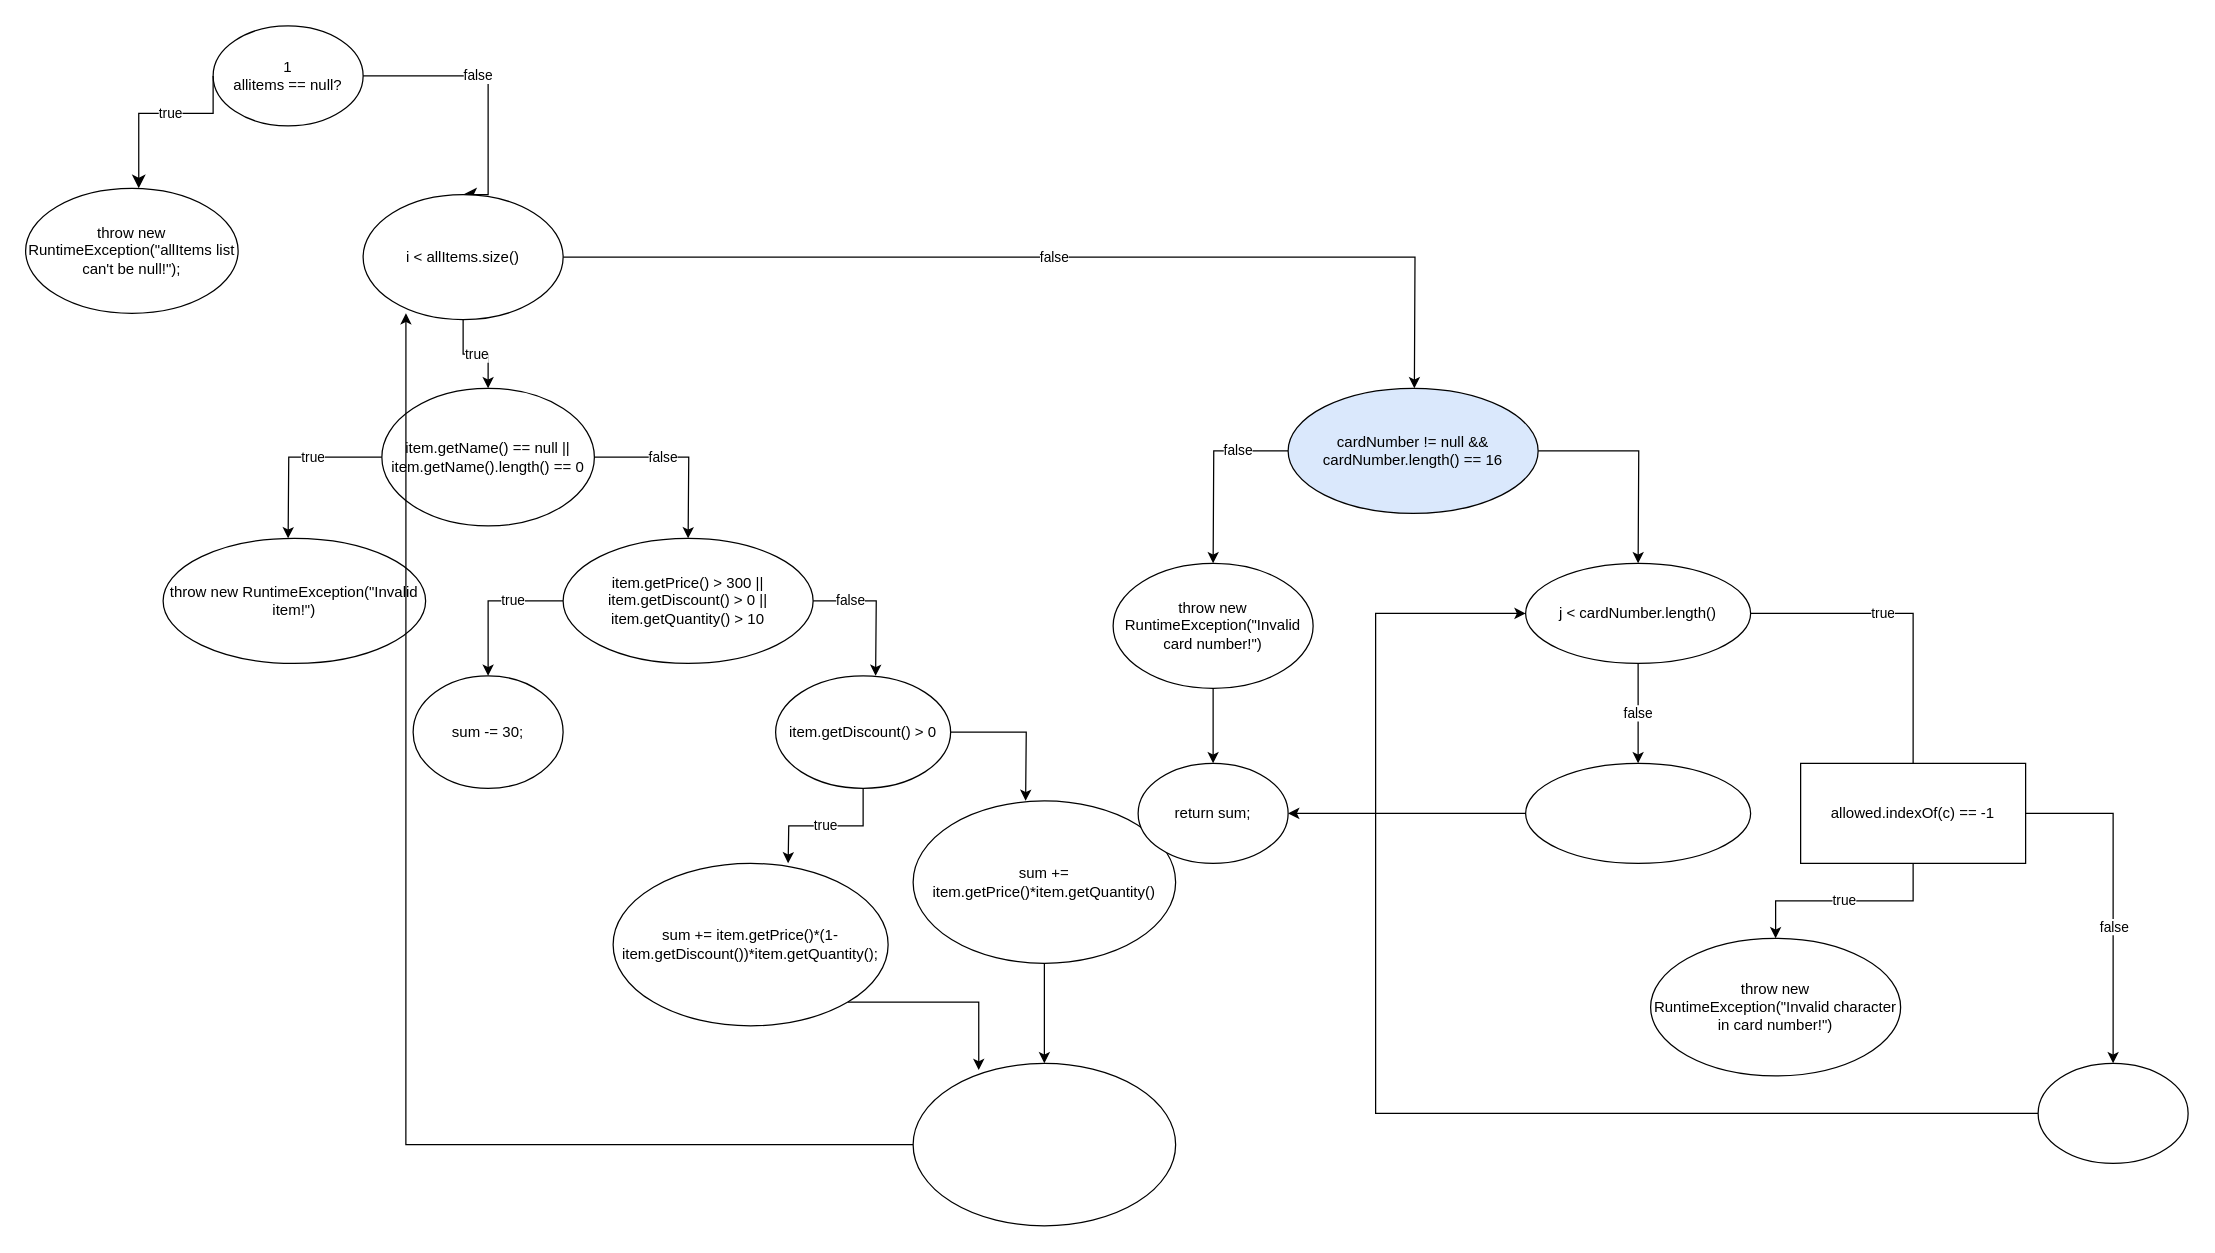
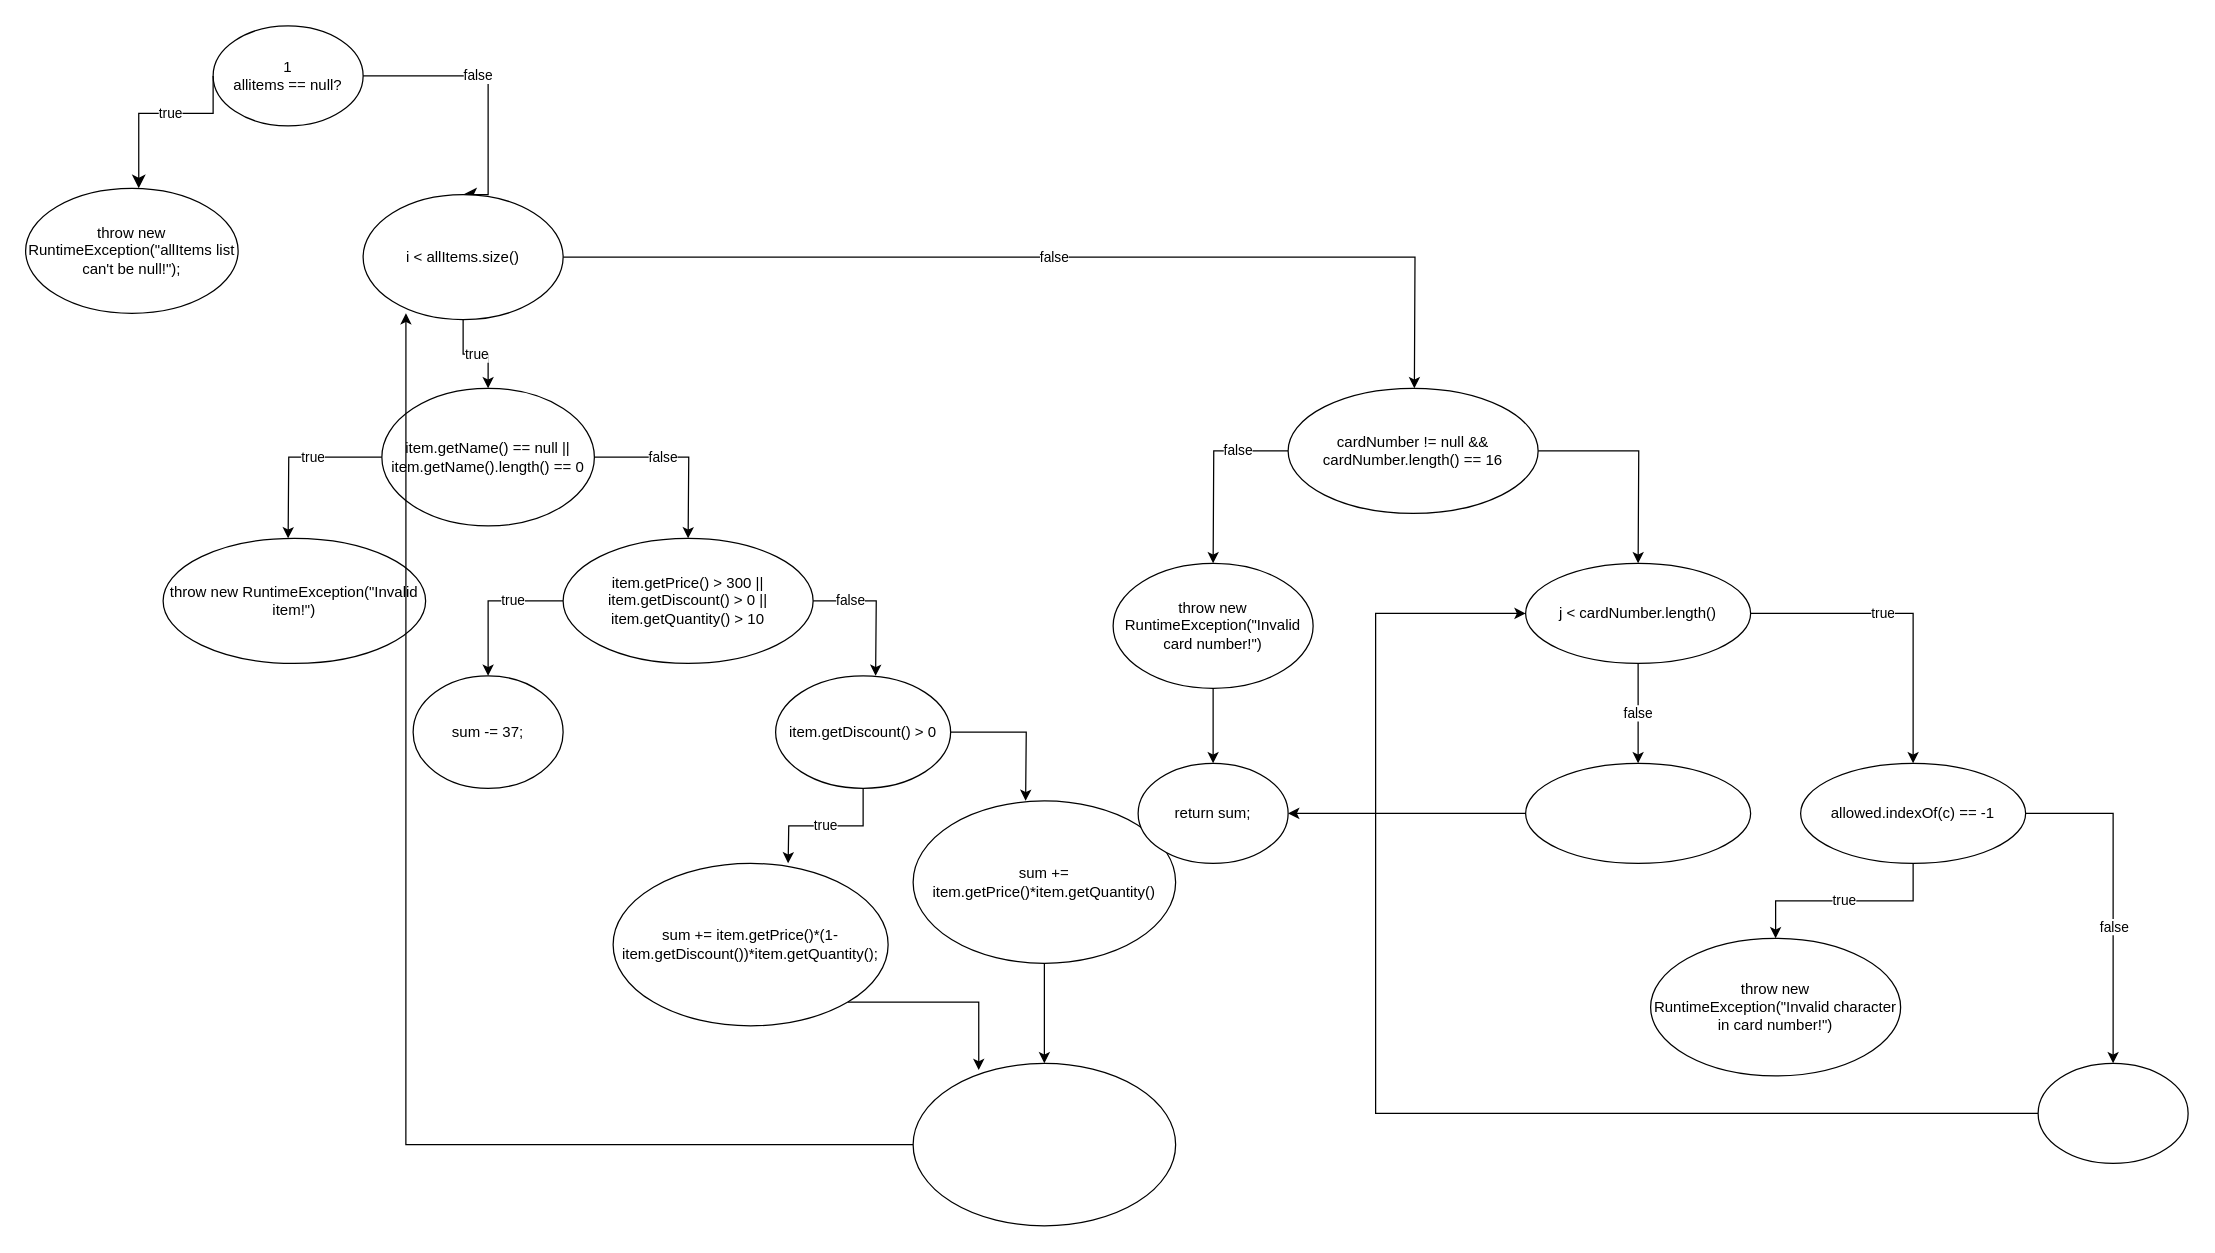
  <mxCell id="0" />
  <mxCell id="1" parent="0" />
  <mxCell id="2" value="1&lt;div&gt;allitems == null?&lt;/div&gt;" style="ellipse;whiteSpace=wrap;html=1;" vertex="1" parent="1"><mxGeometry x="170" y="20" width="120" height="80" as="geometry" /></mxCell>
  <mxCell id="3" value="true" style="edgeStyle=segmentEdgeStyle;endArrow=classic;html=1;curved=0;rounded=0;endSize=8;startSize=8;exitX=0;exitY=0.5;exitDx=0;exitDy=0;" edge="1" parent="1" source="2"><mxGeometry x="-0.14" width="50" height="50" relative="1" as="geometry"><mxPoint x="110" y="30" as="sourcePoint" /><mxPoint x="110.5" y="150" as="targetPoint" /><Array as="points"><mxPoint x="111" y="90" /></Array><mxPoint as="offset" /></mxGeometry></mxCell>
  <mxCell id="4" value="false" style="edgeStyle=segmentEdgeStyle;endArrow=classic;html=1;curved=0;rounded=0;endSize=8;startSize=8;entryX=0.5;entryY=0;entryDx=0;entryDy=0;" edge="1" parent="1" target="8"><mxGeometry x="-0.143" width="50" height="50" relative="1" as="geometry"><mxPoint x="290" y="60" as="sourcePoint" /><mxPoint x="370" y="120" as="targetPoint" /><Array as="points"><mxPoint x="390" y="60" /></Array><mxPoint as="offset" /></mxGeometry></mxCell>
  <mxCell id="5" value="&lt;span style=&quot;text-align: start; background-color: transparent; color: light-dark(rgb(0, 0, 0), rgb(255, 255, 255));&quot;&gt;throw new RuntimeException(&quot;allItems list can't be null!&quot;);&lt;/span&gt;" style="ellipse;whiteSpace=wrap;html=1;" vertex="1" parent="1"><mxGeometry x="20" y="150" width="170" height="100" as="geometry" /></mxCell>
  <mxCell id="6" value="true" style="edgeStyle=orthogonalEdgeStyle;rounded=0;orthogonalLoop=1;jettySize=auto;html=1;" edge="1" parent="1" source="8" target="11"><mxGeometry relative="1" as="geometry"><mxPoint x="390" y="320" as="targetPoint" /></mxGeometry></mxCell>
  <mxCell id="7" value="false" style="edgeStyle=orthogonalEdgeStyle;rounded=0;orthogonalLoop=1;jettySize=auto;html=1;" edge="1" parent="1" source="8"><mxGeometry relative="1" as="geometry"><mxPoint x="1131" y="310" as="targetPoint" /></mxGeometry></mxCell>
  <mxCell id="8" value="&lt;span style=&quot;text-align: start; background-color: transparent; color: light-dark(rgb(0, 0, 0), rgb(255, 255, 255));&quot;&gt;i &amp;lt; allItems.size()&lt;/span&gt;" style="ellipse;whiteSpace=wrap;html=1;" vertex="1" parent="1"><mxGeometry x="290" y="155" width="160" height="100" as="geometry" /></mxCell>
  <mxCell id="9" value="true" style="edgeStyle=orthogonalEdgeStyle;rounded=0;orthogonalLoop=1;jettySize=auto;html=1;" edge="1" parent="1" source="11"><mxGeometry x="-0.211" relative="1" as="geometry"><mxPoint x="230" y="430" as="targetPoint" /><mxPoint as="offset" /></mxGeometry></mxCell>
  <mxCell id="10" value="false" style="edgeStyle=orthogonalEdgeStyle;rounded=0;orthogonalLoop=1;jettySize=auto;html=1;exitX=1;exitY=0.5;exitDx=0;exitDy=0;" edge="1" parent="1" source="11"><mxGeometry x="-0.217" relative="1" as="geometry"><mxPoint x="550" y="430" as="targetPoint" /><mxPoint as="offset" /></mxGeometry></mxCell>
  <mxCell id="11" value="&lt;span style=&quot;text-align: start; background-color: transparent; color: light-dark(rgb(0, 0, 0), rgb(255, 255, 255));&quot;&gt;item.getName() == null || item.getName().length() == 0&lt;/span&gt;" style="ellipse;whiteSpace=wrap;html=1;" vertex="1" parent="1"><mxGeometry x="305" y="310" width="170" height="110" as="geometry" /></mxCell>
  <mxCell id="12" value="&lt;span style=&quot;text-align: start; background-color: transparent; color: light-dark(rgb(0, 0, 0), rgb(255, 255, 255));&quot;&gt;throw new RuntimeException(&quot;Invalid item!&quot;)&lt;/span&gt;" style="ellipse;whiteSpace=wrap;html=1;" vertex="1" parent="1"><mxGeometry x="130" y="430" width="210" height="100" as="geometry" /></mxCell>
  <mxCell id="13" value="true" style="edgeStyle=orthogonalEdgeStyle;rounded=0;orthogonalLoop=1;jettySize=auto;html=1;" edge="1" parent="1" source="15"><mxGeometry x="-0.333" relative="1" as="geometry"><mxPoint x="390" y="540" as="targetPoint" /><Array as="points"><mxPoint x="390" y="480" /></Array><mxPoint as="offset" /></mxGeometry></mxCell>
  <mxCell id="14" value="false" style="edgeStyle=orthogonalEdgeStyle;rounded=0;orthogonalLoop=1;jettySize=auto;html=1;" edge="1" parent="1" source="15"><mxGeometry x="-0.457" relative="1" as="geometry"><mxPoint x="700" y="540" as="targetPoint" /><mxPoint as="offset" /></mxGeometry></mxCell>
  <mxCell id="15" value="&lt;span style=&quot;text-align: start; background-color: transparent; color: light-dark(rgb(0, 0, 0), rgb(255, 255, 255));&quot;&gt;item.getPrice() &amp;gt; 300 || item.getDiscount() &amp;gt; 0 || item.getQuantity() &amp;gt; 10&lt;/span&gt;" style="ellipse;whiteSpace=wrap;html=1;" vertex="1" parent="1"><mxGeometry x="450" y="430" width="200" height="100" as="geometry" /></mxCell>
- <mxCell id="16" value="&lt;span style=&quot;text-align: start; background-color: transparent; color: light-dark(rgb(0, 0, 0), rgb(255, 255, 255));&quot;&gt;sum -= 30;&lt;/span&gt;" style="ellipse;whiteSpace=wrap;html=1;" vertex="1" parent="1"><mxGeometry x="330" y="540" width="120" height="90" as="geometry" /></mxCell>
+ <mxCell id="16" value="&lt;span style=&quot;text-align: start; background-color: transparent; color: light-dark(rgb(0, 0, 0), rgb(255, 255, 255));&quot;&gt;sum -= 37;&lt;/span&gt;" style="ellipse;whiteSpace=wrap;html=1;" vertex="1" parent="1"><mxGeometry x="330" y="540" width="120" height="90" as="geometry" /></mxCell>
  <mxCell id="17" value="true" style="edgeStyle=orthogonalEdgeStyle;rounded=0;orthogonalLoop=1;jettySize=auto;html=1;" edge="1" parent="1" source="19"><mxGeometry relative="1" as="geometry"><mxPoint x="630" y="690" as="targetPoint" /></mxGeometry></mxCell>
  <mxCell id="18" style="edgeStyle=orthogonalEdgeStyle;rounded=0;orthogonalLoop=1;jettySize=auto;html=1;" edge="1" parent="1" source="19"><mxGeometry relative="1" as="geometry"><mxPoint x="820" y="640" as="targetPoint" /></mxGeometry></mxCell>
  <mxCell id="19" value="&lt;span style=&quot;text-align: start; background-color: transparent; color: light-dark(rgb(0, 0, 0), rgb(255, 255, 255));&quot;&gt;item.getDiscount() &amp;gt; 0&lt;/span&gt;" style="ellipse;whiteSpace=wrap;html=1;" vertex="1" parent="1"><mxGeometry x="620" y="540" width="140" height="90" as="geometry" /></mxCell>
  <mxCell id="20" value="&lt;span style=&quot;text-align: start; background-color: transparent; color: light-dark(rgb(0, 0, 0), rgb(255, 255, 255));&quot;&gt;sum += item.getPrice()*(1-item.getDiscount())*item.getQuantity();&lt;/span&gt;" style="ellipse;whiteSpace=wrap;html=1;" vertex="1" parent="1"><mxGeometry x="490" y="690" width="220" height="130" as="geometry" /></mxCell>
  <mxCell id="21" value="" style="edgeStyle=orthogonalEdgeStyle;rounded=0;orthogonalLoop=1;jettySize=auto;html=1;" edge="1" parent="1" source="22" target="41"><mxGeometry relative="1" as="geometry" /></mxCell>
  <mxCell id="22" value="&lt;span style=&quot;text-align: start; background-color: transparent; color: light-dark(rgb(0, 0, 0), rgb(255, 255, 255));&quot;&gt;sum += item.getPrice()*item.getQuantity()&lt;/span&gt;" style="ellipse;whiteSpace=wrap;html=1;" vertex="1" parent="1"><mxGeometry x="730" y="640" width="210" height="130" as="geometry" /></mxCell>
  <mxCell id="23" value="false" style="edgeStyle=orthogonalEdgeStyle;rounded=0;orthogonalLoop=1;jettySize=auto;html=1;" edge="1" parent="1" source="25"><mxGeometry x="-0.465" relative="1" as="geometry"><mxPoint x="970" y="450" as="targetPoint" /><mxPoint as="offset" /></mxGeometry></mxCell>
  <mxCell id="24" style="edgeStyle=orthogonalEdgeStyle;rounded=0;orthogonalLoop=1;jettySize=auto;html=1;" edge="1" parent="1" source="25"><mxGeometry relative="1" as="geometry"><mxPoint x="1310" y="450" as="targetPoint" /></mxGeometry></mxCell>
- <mxCell id="25" value="&lt;span style=&quot;text-align: start; background-color: transparent; color: light-dark(rgb(0, 0, 0), rgb(255, 255, 255));&quot;&gt;cardNumber != null &amp;amp;&amp;amp; cardNumber.length() == 16&lt;/span&gt;" style="ellipse;whiteSpace=wrap;html=1;fillColor=#dae8fc;" vertex="1" parent="1"><mxGeometry x="1030" y="310" width="200" height="100" as="geometry" /></mxCell>
+ <mxCell id="25" value="&lt;span style=&quot;text-align: start; background-color: transparent; color: light-dark(rgb(0, 0, 0), rgb(255, 255, 255));&quot;&gt;cardNumber != null &amp;amp;&amp;amp; cardNumber.length() == 16&lt;/span&gt;" style="ellipse;whiteSpace=wrap;html=1;" vertex="1" parent="1"><mxGeometry x="1030" y="310" width="200" height="100" as="geometry" /></mxCell>
  <mxCell id="26" style="edgeStyle=orthogonalEdgeStyle;rounded=0;orthogonalLoop=1;jettySize=auto;html=1;" edge="1" parent="1" source="27" target="31"><mxGeometry relative="1" as="geometry"><mxPoint x="970" y="610" as="targetPoint" /></mxGeometry></mxCell>
  <mxCell id="27" value="&lt;span style=&quot;text-align: start; background-color: transparent; color: light-dark(rgb(0, 0, 0), rgb(255, 255, 255));&quot;&gt;throw new RuntimeException(&quot;Invalid card number!&quot;)&lt;/span&gt;" style="ellipse;whiteSpace=wrap;html=1;" vertex="1" parent="1"><mxGeometry x="890" y="450" width="160" height="100" as="geometry" /></mxCell>
- <mxCell id="28" value="true" style="edgeStyle=orthogonalEdgeStyle;rounded=0;orthogonalLoop=1;jettySize=auto;html=1;endArrow=none;" edge="1" parent="1" source="30" target="35"><mxGeometry x="-0.149" relative="1" as="geometry"><mxPoint as="offset" /></mxGeometry></mxCell>
+ <mxCell id="28" value="true" style="edgeStyle=orthogonalEdgeStyle;rounded=0;orthogonalLoop=1;jettySize=auto;html=1;" edge="1" parent="1" source="30" target="35"><mxGeometry x="-0.149" relative="1" as="geometry"><mxPoint as="offset" /></mxGeometry></mxCell>
  <mxCell id="29" value="false" style="edgeStyle=orthogonalEdgeStyle;rounded=0;orthogonalLoop=1;jettySize=auto;html=1;" edge="1" parent="1" source="30" target="37"><mxGeometry relative="1" as="geometry" /></mxCell>
  <mxCell id="30" value="&lt;span style=&quot;text-align: start; background-color: transparent; color: light-dark(rgb(0, 0, 0), rgb(255, 255, 255));&quot;&gt;j &amp;lt; cardNumber.length()&lt;/span&gt;" style="ellipse;whiteSpace=wrap;html=1;" vertex="1" parent="1"><mxGeometry x="1220" y="450" width="180" height="80" as="geometry" /></mxCell>
  <mxCell id="31" value="&lt;span style=&quot;text-align: start; background-color: transparent; color: light-dark(rgb(0, 0, 0), rgb(255, 255, 255));&quot;&gt;return sum;&lt;/span&gt;" style="ellipse;whiteSpace=wrap;html=1;" vertex="1" parent="1"><mxGeometry x="910" y="610" width="120" height="80" as="geometry" /></mxCell>
  <mxCell id="32" value="true" style="edgeStyle=orthogonalEdgeStyle;rounded=0;orthogonalLoop=1;jettySize=auto;html=1;" edge="1" parent="1" source="35" target="38"><mxGeometry relative="1" as="geometry"><mxPoint x="1410" y="760" as="targetPoint" /></mxGeometry></mxCell>
  <mxCell id="33" style="edgeStyle=orthogonalEdgeStyle;rounded=0;orthogonalLoop=1;jettySize=auto;html=1;entryX=0.5;entryY=0;entryDx=0;entryDy=0;" edge="1" parent="1" source="35" target="40"><mxGeometry relative="1" as="geometry"><mxPoint x="1690" y="765" as="targetPoint" /></mxGeometry></mxCell>
  <mxCell id="34" value="false" style="edgeLabel;html=1;align=center;verticalAlign=middle;resizable=0;points=[];" vertex="1" connectable="0" parent="33"><mxGeometry x="0.003" y="4" relative="1" as="geometry"><mxPoint x="-4" y="25" as="offset" /></mxGeometry></mxCell>
- <mxCell id="35" value="&lt;span style=&quot;text-align: start;&quot;&gt;allowed.indexOf(c) == -1&lt;/span&gt;" style="whiteSpace=wrap;html=1;rounded=0;" vertex="1" parent="1"><mxGeometry x="1440" y="610" width="180" height="80" as="geometry" /></mxCell>
+ <mxCell id="35" value="&lt;span style=&quot;text-align: start;&quot;&gt;allowed.indexOf(c) == -1&lt;/span&gt;" style="ellipse;whiteSpace=wrap;html=1;" vertex="1" parent="1"><mxGeometry x="1440" y="610" width="180" height="80" as="geometry" /></mxCell>
  <mxCell id="36" style="edgeStyle=orthogonalEdgeStyle;rounded=0;orthogonalLoop=1;jettySize=auto;html=1;entryX=1;entryY=0.5;entryDx=0;entryDy=0;" edge="1" parent="1" source="37" target="31"><mxGeometry relative="1" as="geometry" /></mxCell>
  <mxCell id="37" value="" style="ellipse;whiteSpace=wrap;html=1;" vertex="1" parent="1"><mxGeometry x="1220" y="610" width="180" height="80" as="geometry" /></mxCell>
  <mxCell id="38" value="&lt;span style=&quot;text-align: start; background-color: transparent; color: light-dark(rgb(0, 0, 0), rgb(255, 255, 255));&quot;&gt;throw new RuntimeException(&quot;Invalid character in card number!&quot;)&lt;/span&gt;" style="ellipse;whiteSpace=wrap;html=1;" vertex="1" parent="1"><mxGeometry x="1320" y="750" width="200" height="110" as="geometry" /></mxCell>
  <mxCell id="39" style="edgeStyle=orthogonalEdgeStyle;rounded=0;orthogonalLoop=1;jettySize=auto;html=1;entryX=0;entryY=0.5;entryDx=0;entryDy=0;" edge="1" parent="1" target="30"><mxGeometry relative="1" as="geometry"><mxPoint x="1199.69" y="520" as="targetPoint" /><mxPoint x="1630.004" y="890" as="sourcePoint" /><Array as="points"><mxPoint x="1100" y="890" /><mxPoint x="1100" y="490" /></Array></mxGeometry></mxCell>
  <mxCell id="40" value="" style="ellipse;whiteSpace=wrap;html=1;" vertex="1" parent="1"><mxGeometry x="1630" y="850" width="120" height="80" as="geometry" /></mxCell>
  <mxCell id="41" value="" style="ellipse;whiteSpace=wrap;html=1;" vertex="1" parent="1"><mxGeometry x="730" y="850" width="210" height="130" as="geometry" /></mxCell>
  <mxCell id="42" style="edgeStyle=orthogonalEdgeStyle;rounded=0;orthogonalLoop=1;jettySize=auto;html=1;exitX=1;exitY=1;exitDx=0;exitDy=0;entryX=0.25;entryY=0.041;entryDx=0;entryDy=0;entryPerimeter=0;" edge="1" parent="1" source="20" target="41"><mxGeometry relative="1" as="geometry" /></mxCell>
  <mxCell id="43" style="edgeStyle=orthogonalEdgeStyle;rounded=0;orthogonalLoop=1;jettySize=auto;html=1;entryX=0.214;entryY=0.949;entryDx=0;entryDy=0;entryPerimeter=0;" edge="1" parent="1" source="41" target="8"><mxGeometry relative="1" as="geometry" /></mxCell>
